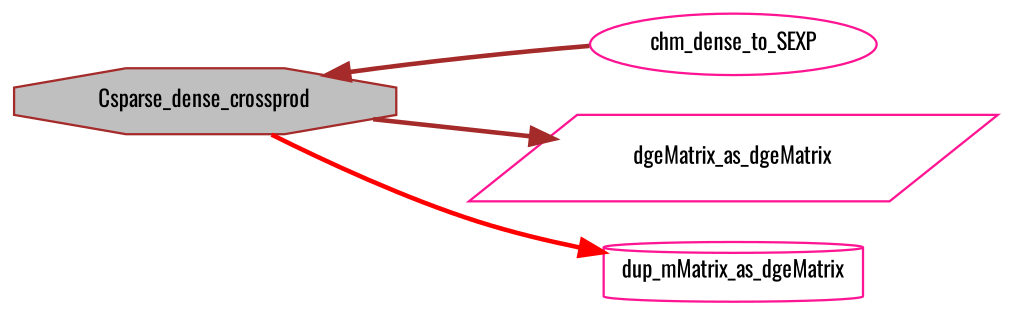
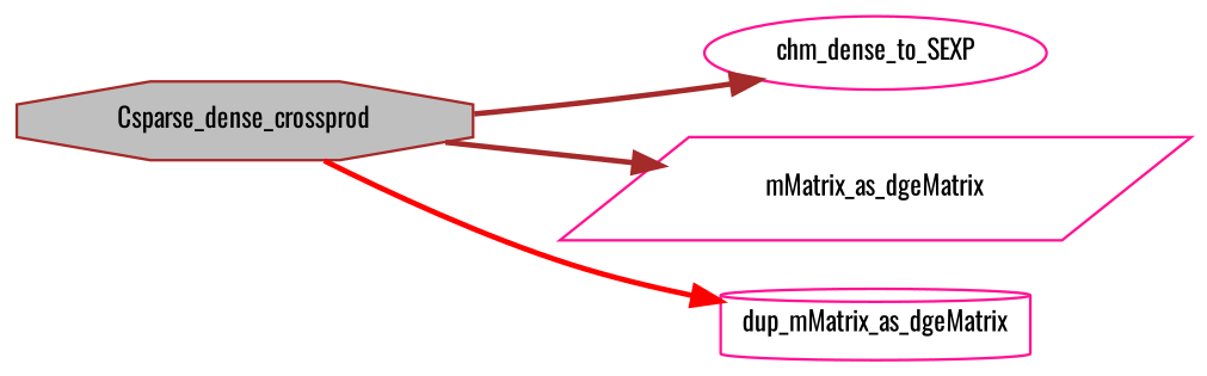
  digraph {
    fontname=Oswald
    rankdir=LR
    node [color=deeppink fillcolor=white fontname=Oswald fontsize=10 style=filled]
    edge [color=brown fontname=Oswald fontsize=10 labelfontname="FreeSans.ttf" labelfontsize=10 style=bold]
    n1 [color=brown fillcolor=grey75 fontcolor=black height=0.2 label=Csparse_dense_crossprod shape=octagon width=0.4]
    n2 [height=0.2 label=chm_dense_to_SEXP shape=ellipse width=0.4]
-   n3 [height=0.2 label=dgeMatrix_as_dgeMatrix shape=parallelogram width=0.4]
+   n3 [height=0.2 label=mMatrix_as_dgeMatrix shape=parallelogram width=0.4]
    n4 [height=0.2 label=dup_mMatrix_as_dgeMatrix shape=cylinder width=0.4]
-   n2 -> n1
+   n1 -> n2
    n1 -> n3
    n1 -> n4 [color=red]
  }
